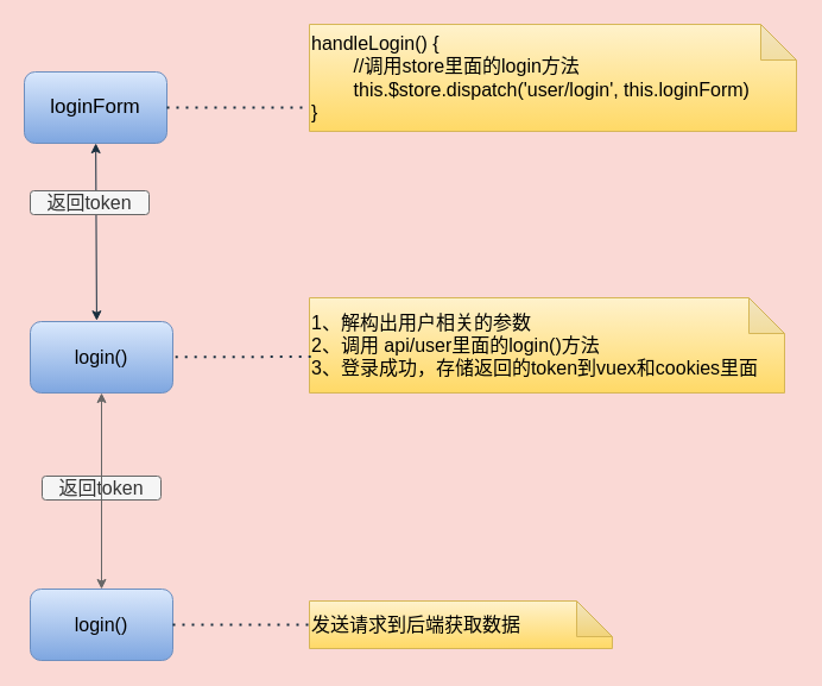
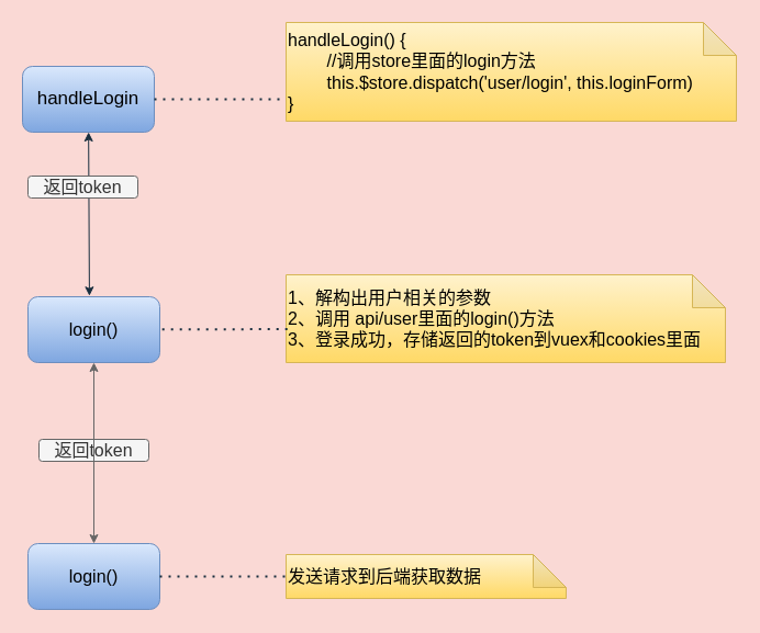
  <mxCell id="0" />
  <mxCell id="1" parent="0" />
- <mxCell id="2" value="&lt;font style=&quot;font-size: 17px&quot;&gt;loginForm&lt;/font&gt;" style="whiteSpace=wrap;html=1;fillColor=#dae8fc;strokeColor=#6c8ebf;gradientColor=#7ea6e0;rounded=1;" parent="1" vertex="1"><mxGeometry x="20" y="60" width="120" height="60" as="geometry" /></mxCell>
+ <mxCell id="2" value="&lt;font style=&quot;font-size: 17px&quot;&gt;handleLogin&lt;/font&gt;" style="whiteSpace=wrap;html=1;fillColor=#dae8fc;strokeColor=#6c8ebf;gradientColor=#7ea6e0;rounded=1;" parent="1" vertex="1"><mxGeometry x="20" y="60" width="120" height="60" as="geometry" /></mxCell>
  <mxCell id="3" value="&lt;div style=&quot;font-size: 16px&quot;&gt;&lt;font style=&quot;font-size: 16px&quot;&gt;handleLogin() {&lt;/font&gt;&lt;/div&gt;&lt;div style=&quot;font-size: 16px&quot;&gt;&lt;font style=&quot;font-size: 16px&quot;&gt;&amp;nbsp; &amp;nbsp; &amp;nbsp; &amp;nbsp; //调用store里面的login方法&lt;/font&gt;&lt;/div&gt;&lt;div style=&quot;font-size: 16px&quot;&gt;&lt;font style=&quot;font-size: 16px&quot;&gt;&amp;nbsp; &amp;nbsp; &amp;nbsp; &amp;nbsp; this.$store.dispatch('user/login', this.loginForm)&lt;/font&gt;&lt;/div&gt;&lt;div style=&quot;font-size: 16px&quot;&gt;&lt;font style=&quot;font-size: 16px&quot;&gt;}&lt;/font&gt;&lt;/div&gt;" style="shape=note;whiteSpace=wrap;html=1;backgroundOutline=1;darkOpacity=0.05;align=left;fillColor=#fff2cc;strokeColor=#d6b656;gradientColor=#ffd966;rounded=1;" parent="1" vertex="1"><mxGeometry x="260" y="20" width="410" height="90" as="geometry" /></mxCell>
  <mxCell id="4" value="login()" style="whiteSpace=wrap;html=1;align=center;fillColor=#dae8fc;strokeColor=#6c8ebf;fontSize=16;gradientColor=#7ea6e0;rounded=1;" parent="1" vertex="1"><mxGeometry x="25" y="270" width="120" height="60" as="geometry" /></mxCell>
  <mxCell id="5" value="&lt;div&gt;1、解构出用户相关的参数&lt;/div&gt;&lt;div&gt;2、调用 api/user里面的login()方法&lt;/div&gt;&lt;div&gt;3、登录成功，存储返回的token到vuex和cookies里面&lt;/div&gt;" style="shape=note;whiteSpace=wrap;html=1;backgroundOutline=1;darkOpacity=0.05;fontSize=16;align=left;fillColor=#fff2cc;strokeColor=#d6b656;gradientColor=#ffd966;rounded=1;" parent="1" vertex="1"><mxGeometry x="260" y="250" width="400" height="80" as="geometry" /></mxCell>
  <mxCell id="6" value="" style="endArrow=none;dashed=1;html=1;dashPattern=1 3;strokeWidth=2;fontSize=16;exitX=0.003;exitY=0.619;exitDx=0;exitDy=0;exitPerimeter=0;labelBackgroundColor=#FAD9D5;strokeColor=#182E3E;" parent="1" source="5" target="4" edge="1"><mxGeometry width="50" height="50" relative="1" as="geometry"><mxPoint x="210" y="300" as="sourcePoint" /><mxPoint x="85" y="330" as="targetPoint" /></mxGeometry></mxCell>
  <mxCell id="7" value="login()" style="whiteSpace=wrap;html=1;fontSize=16;align=center;fillColor=#dae8fc;strokeColor=#6c8ebf;gradientColor=#7ea6e0;rounded=1;" parent="1" vertex="1"><mxGeometry x="25" y="495" width="120" height="60" as="geometry" /></mxCell>
  <mxCell id="8" value="发送请求到后端获取数据" style="shape=note;whiteSpace=wrap;html=1;backgroundOutline=1;darkOpacity=0.05;fontSize=16;align=left;fillColor=#fff2cc;strokeColor=#d6b656;gradientColor=#ffd966;rounded=1;" parent="1" vertex="1"><mxGeometry x="260" y="505" width="255" height="40" as="geometry" /></mxCell>
  <mxCell id="9" value="" style="endArrow=none;dashed=1;html=1;dashPattern=1 3;strokeWidth=2;fontSize=16;exitX=1;exitY=0.5;exitDx=0;exitDy=0;entryX=0;entryY=0.778;entryDx=0;entryDy=0;entryPerimeter=0;labelBackgroundColor=#FAD9D5;strokeColor=#182E3E;" parent="1" source="2" target="3" edge="1"><mxGeometry width="50" height="50" relative="1" as="geometry"><mxPoint x="440" y="230" as="sourcePoint" /><mxPoint x="259" y="87" as="targetPoint" /></mxGeometry></mxCell>
  <mxCell id="10" value="" style="endArrow=none;dashed=1;html=1;dashPattern=1 3;strokeWidth=2;fontSize=16;entryX=0;entryY=0.5;entryDx=0;entryDy=0;entryPerimeter=0;exitX=1;exitY=0.5;exitDx=0;exitDy=0;labelBackgroundColor=#FAD9D5;strokeColor=#182E3E;" parent="1" source="7" target="8" edge="1"><mxGeometry width="50" height="50" relative="1" as="geometry"><mxPoint x="290" y="370" as="sourcePoint" /><mxPoint x="340" y="320" as="targetPoint" /></mxGeometry></mxCell>
  <mxCell id="11" value="返回token" style="text;html=1;strokeColor=#666666;fillColor=#f5f5f5;align=center;verticalAlign=middle;whiteSpace=wrap;fontSize=16;fontColor=#333333;rounded=1;" parent="1" vertex="1"><mxGeometry x="35" y="400" width="100" height="20" as="geometry" /></mxCell>
  <mxCell id="12" value="" style="endArrow=classic;startArrow=classic;html=1;fontSize=16;exitX=0.466;exitY=-0.013;exitDx=0;exitDy=0;exitPerimeter=0;labelBackgroundColor=#FAD9D5;strokeColor=#182E3E;" parent="1" source="4" target="2" edge="1"><mxGeometry width="50" height="50" relative="1" as="geometry"><mxPoint x="80" y="320" as="sourcePoint" /><mxPoint x="130" y="270" as="targetPoint" /></mxGeometry></mxCell>
  <mxCell id="13" value="" style="endArrow=classic;startArrow=classic;html=1;fontSize=16;entryX=0.5;entryY=1;entryDx=0;entryDy=0;labelBackgroundColor=#FAD9D5;strokeColor=#666666;fillColor=#f5f5f5;" parent="1" source="7" target="4" edge="1"><mxGeometry width="50" height="50" relative="1" as="geometry"><mxPoint x="-30" y="360" as="sourcePoint" /><mxPoint x="20" y="310" as="targetPoint" /></mxGeometry></mxCell>
  <mxCell id="14" value="返回token" style="text;html=1;strokeColor=#666666;fillColor=#f5f5f5;align=center;verticalAlign=middle;whiteSpace=wrap;fontSize=16;fontColor=#333333;rounded=1;" parent="1" vertex="1"><mxGeometry x="25" y="160" width="100" height="20" as="geometry" /></mxCell>
